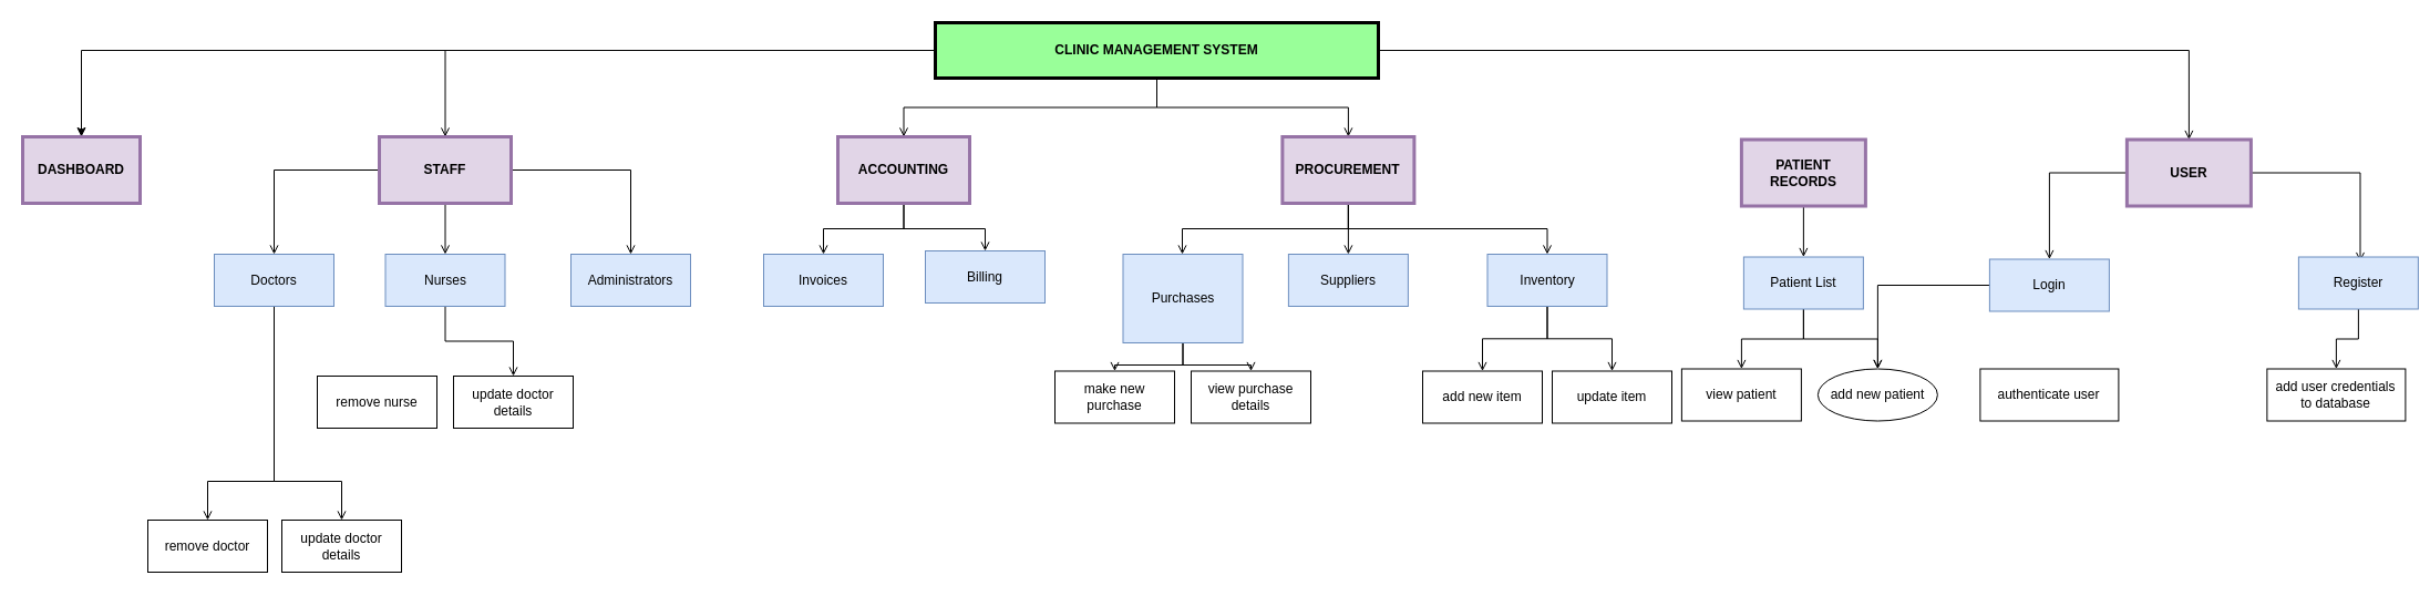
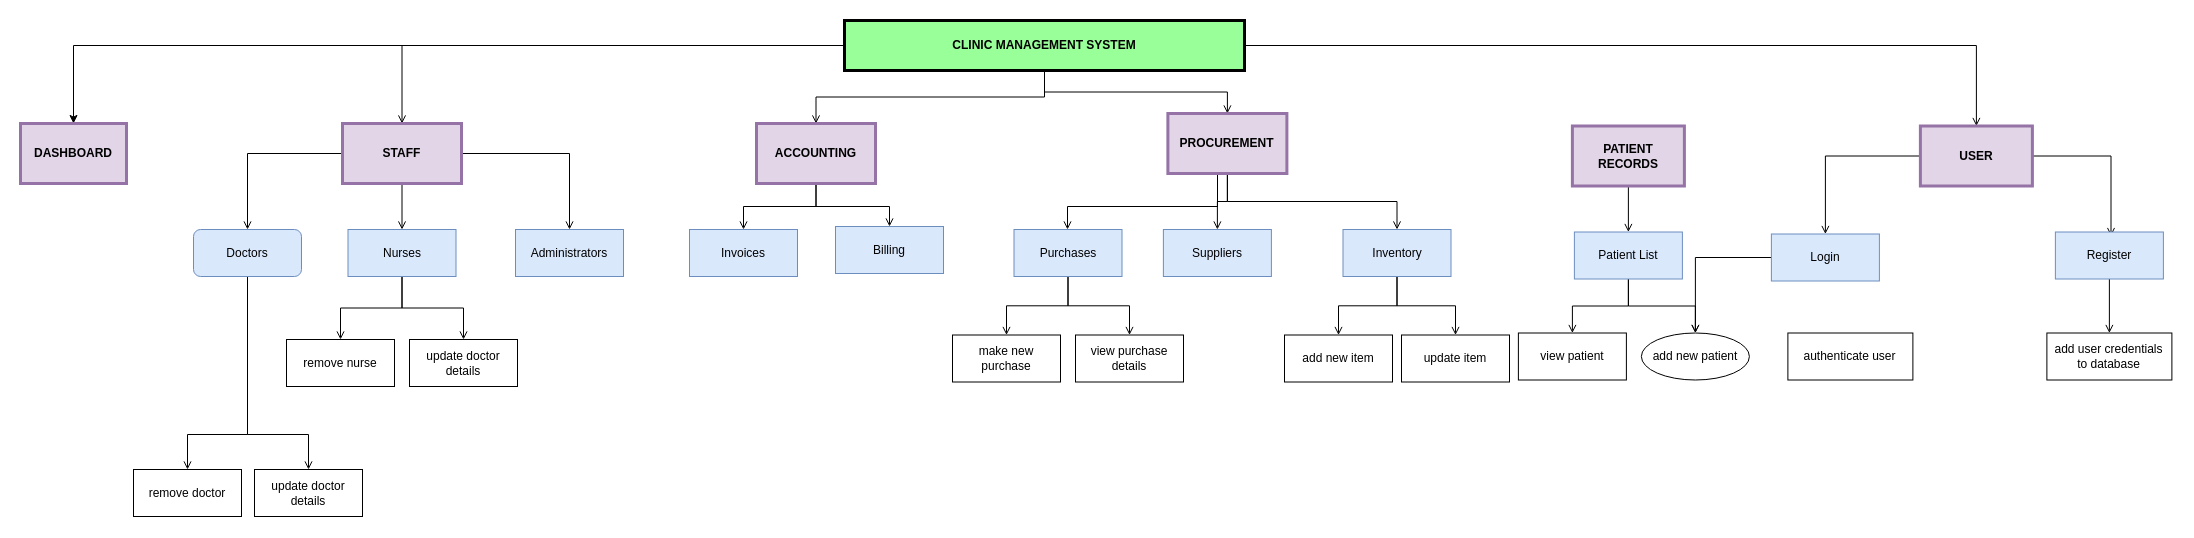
  <mxCell id="0" />
  <mxCell id="1" parent="0" />
  <mxCell id="2" style="edgeStyle=orthogonalEdgeStyle;rounded=0;orthogonalLoop=1;jettySize=auto;html=1;" parent="1" source="7" target="8" edge="1"><mxGeometry relative="1" as="geometry" /></mxCell>
  <mxCell id="3" style="edgeStyle=orthogonalEdgeStyle;rounded=0;orthogonalLoop=1;jettySize=auto;html=1;startArrow=none;startFill=0;endArrow=open;endFill=0;" parent="1" source="7" target="39" edge="1"><mxGeometry relative="1" as="geometry" /></mxCell>
  <mxCell id="4" style="edgeStyle=orthogonalEdgeStyle;rounded=0;orthogonalLoop=1;jettySize=auto;html=1;startArrow=none;startFill=0;endArrow=open;endFill=0;" edge="1" parent="1" source="7" target="25"><mxGeometry relative="1" as="geometry" /></mxCell>
  <mxCell id="5" style="edgeStyle=orthogonalEdgeStyle;rounded=0;orthogonalLoop=1;jettySize=auto;html=1;startArrow=none;startFill=0;endArrow=open;endFill=0;" edge="1" parent="1" source="7" target="11"><mxGeometry relative="1" as="geometry" /></mxCell>
  <mxCell id="6" style="edgeStyle=orthogonalEdgeStyle;rounded=0;orthogonalLoop=1;jettySize=auto;html=1;exitX=0.5;exitY=1;exitDx=0;exitDy=0;startArrow=none;startFill=0;endArrow=open;endFill=0;" edge="1" parent="1" source="7" target="29"><mxGeometry relative="1" as="geometry" /></mxCell>
  <mxCell id="7" value="CLINIC MANAGEMENT SYSTEM" style="shape=process;whiteSpace=wrap;align=center;verticalAlign=middle;size=0;fontStyle=1;strokeWidth=3;fillColor=#99FF99;" parent="1" vertex="1"><mxGeometry x="844" y="20" width="400" height="50" as="geometry" /></mxCell>
  <mxCell id="8" value="DASHBOARD" style="whiteSpace=wrap;align=center;verticalAlign=middle;fontStyle=1;strokeWidth=3;fillColor=#e1d5e7;strokeColor=#9673a6;" parent="1" vertex="1"><mxGeometry x="20" y="123" width="106" height="60" as="geometry" /></mxCell>
  <mxCell id="9" style="edgeStyle=orthogonalEdgeStyle;rounded=0;orthogonalLoop=1;jettySize=auto;html=1;entryX=0.5;entryY=0;entryDx=0;entryDy=0;startArrow=none;startFill=0;endArrow=open;endFill=0;" edge="1" parent="1" source="11" target="43"><mxGeometry relative="1" as="geometry" /></mxCell>
  <mxCell id="10" style="edgeStyle=orthogonalEdgeStyle;rounded=0;orthogonalLoop=1;jettySize=auto;html=1;exitX=0.5;exitY=1;exitDx=0;exitDy=0;startArrow=none;startFill=0;endArrow=open;endFill=0;" edge="1" parent="1" source="11" target="42"><mxGeometry relative="1" as="geometry"><Array as="points"><mxPoint x="816" y="206" /><mxPoint x="889" y="206" /></Array></mxGeometry></mxCell>
  <mxCell id="11" value="ACCOUNTING" style="whiteSpace=wrap;align=center;verticalAlign=middle;fontStyle=1;strokeWidth=3;fillColor=#e1d5e7;strokeColor=#9673a6;" parent="1" vertex="1"><mxGeometry x="756" y="123" width="119" height="60" as="geometry" /></mxCell>
  <mxCell id="12" style="edgeStyle=orthogonalEdgeStyle;rounded=0;orthogonalLoop=1;jettySize=auto;html=1;entryX=0.5;entryY=0;entryDx=0;entryDy=0;startArrow=none;startFill=0;endArrow=open;endFill=0;" edge="1" parent="1" source="13" target="49"><mxGeometry relative="1" as="geometry" /></mxCell>
  <mxCell id="13" value="PATIENT RECORDS" style="whiteSpace=wrap;align=center;verticalAlign=middle;fontStyle=1;strokeWidth=3;fillColor=#e1d5e7;strokeColor=#9673a6;" parent="1" vertex="1"><mxGeometry x="1571.89" y="125.5" width="112" height="60" as="geometry" /></mxCell>
  <mxCell id="14" style="edgeStyle=orthogonalEdgeStyle;rounded=0;orthogonalLoop=1;jettySize=auto;html=1;entryX=0.5;entryY=0;entryDx=0;entryDy=0;startArrow=none;startFill=0;endArrow=open;endFill=0;" edge="1" parent="1" source="16" target="52"><mxGeometry relative="1" as="geometry" /></mxCell>
  <mxCell id="15" style="edgeStyle=orthogonalEdgeStyle;rounded=0;orthogonalLoop=1;jettySize=auto;html=1;exitX=0.5;exitY=1;exitDx=0;exitDy=0;entryX=0.5;entryY=0;entryDx=0;entryDy=0;startArrow=none;startFill=0;endArrow=open;endFill=0;" edge="1" parent="1" source="16" target="53"><mxGeometry relative="1" as="geometry" /></mxCell>
  <mxCell id="16" value="Inventory" style="rounded=0;whiteSpace=wrap;html=1;fillColor=#dae8fc;strokeColor=#6c8ebf;" parent="1" vertex="1"><mxGeometry x="1342.5" y="229" width="108" height="47" as="geometry" /></mxCell>
  <mxCell id="17" value="Suppliers" style="rounded=0;whiteSpace=wrap;html=1;fillColor=#dae8fc;strokeColor=#6c8ebf;" parent="1" vertex="1"><mxGeometry x="1162.89" y="229" width="108" height="47" as="geometry" /></mxCell>
  <mxCell id="18" style="edgeStyle=orthogonalEdgeStyle;rounded=0;orthogonalLoop=1;jettySize=auto;html=1;exitX=0.5;exitY=1;exitDx=0;exitDy=0;startArrow=none;startFill=0;endArrow=open;endFill=0;" edge="1" parent="1" source="20" target="55"><mxGeometry relative="1" as="geometry" /></mxCell>
  <mxCell id="19" style="edgeStyle=orthogonalEdgeStyle;rounded=0;orthogonalLoop=1;jettySize=auto;html=1;startArrow=none;startFill=0;endArrow=open;endFill=0;" edge="1" parent="1" source="20" target="54"><mxGeometry relative="1" as="geometry" /></mxCell>
- <mxCell id="20" value="Purchases" style="rounded=0;whiteSpace=wrap;html=1;fillColor=#dae8fc;strokeColor=#6c8ebf;" parent="1" vertex="1"><mxGeometry x="1013.5" y="229" width="108" height="80" as="geometry" /></mxCell>
+ <mxCell id="20" value="Purchases" style="rounded=0;whiteSpace=wrap;html=1;fillColor=#dae8fc;strokeColor=#6c8ebf;" parent="1" vertex="1"><mxGeometry x="1013.5" y="229" width="108" height="47" as="geometry" /></mxCell>
  <mxCell id="21" value="view patient" style="rounded=0;whiteSpace=wrap;html=1;" parent="1" vertex="1"><mxGeometry x="1517.89" y="332.5" width="108" height="47" as="geometry" /></mxCell>
  <mxCell id="22" style="edgeStyle=orthogonalEdgeStyle;rounded=0;orthogonalLoop=1;jettySize=auto;html=1;entryX=0.5;entryY=0;entryDx=0;entryDy=0;startArrow=none;startFill=0;endArrow=open;endFill=0;" edge="1" parent="1" source="25" target="35"><mxGeometry relative="1" as="geometry" /></mxCell>
  <mxCell id="23" style="edgeStyle=orthogonalEdgeStyle;rounded=0;orthogonalLoop=1;jettySize=auto;html=1;startArrow=none;startFill=0;endArrow=open;endFill=0;" edge="1" parent="1" source="25" target="36"><mxGeometry relative="1" as="geometry" /></mxCell>
  <mxCell id="24" style="edgeStyle=orthogonalEdgeStyle;rounded=0;orthogonalLoop=1;jettySize=auto;html=1;startArrow=none;startFill=0;endArrow=open;endFill=0;" edge="1" parent="1" source="25" target="32"><mxGeometry relative="1" as="geometry" /></mxCell>
  <mxCell id="25" value="STAFF" style="whiteSpace=wrap;align=center;verticalAlign=middle;fontStyle=1;strokeWidth=3;fillColor=#e1d5e7;strokeColor=#9673a6;" parent="1" vertex="1"><mxGeometry x="342" y="123" width="119" height="60" as="geometry" /></mxCell>
  <mxCell id="26" style="edgeStyle=orthogonalEdgeStyle;rounded=0;orthogonalLoop=1;jettySize=auto;html=1;entryX=0.5;entryY=0;entryDx=0;entryDy=0;startArrow=none;startFill=0;endArrow=open;endFill=0;" edge="1" parent="1" source="29" target="17"><mxGeometry relative="1" as="geometry" /></mxCell>
  <mxCell id="27" style="edgeStyle=orthogonalEdgeStyle;rounded=0;orthogonalLoop=1;jettySize=auto;html=1;exitX=0.5;exitY=1;exitDx=0;exitDy=0;entryX=0.5;entryY=0;entryDx=0;entryDy=0;startArrow=none;startFill=0;endArrow=open;endFill=0;" edge="1" parent="1" source="29" target="16"><mxGeometry relative="1" as="geometry" /></mxCell>
  <mxCell id="28" style="edgeStyle=orthogonalEdgeStyle;rounded=0;orthogonalLoop=1;jettySize=auto;html=1;startArrow=none;startFill=0;endArrow=open;endFill=0;" edge="1" parent="1" source="29" target="20"><mxGeometry relative="1" as="geometry"><Array as="points"><mxPoint x="1217" y="206" /><mxPoint x="1067" y="206" /></Array></mxGeometry></mxCell>
- <mxCell id="29" value="PROCUREMENT" style="whiteSpace=wrap;align=center;verticalAlign=middle;fontStyle=1;strokeWidth=3;fillColor=#e1d5e7;strokeColor=#9673a6;" parent="1" vertex="1"><mxGeometry x="1157.39" y="123" width="119" height="60" as="geometry" /></mxCell>
+ <mxCell id="29" value="PROCUREMENT" style="whiteSpace=wrap;align=center;verticalAlign=middle;fontStyle=1;strokeWidth=3;fillColor=#e1d5e7;strokeColor=#9673a6;" parent="1" vertex="1"><mxGeometry x="1167.39" y="113" width="119" height="60" as="geometry" /></mxCell>
  <mxCell id="30" style="edgeStyle=orthogonalEdgeStyle;rounded=0;orthogonalLoop=1;jettySize=auto;html=1;entryX=0.5;entryY=0;entryDx=0;entryDy=0;startArrow=none;startFill=0;endArrow=open;endFill=0;" edge="1" parent="1" source="32" target="56"><mxGeometry relative="1" as="geometry"><Array as="points"><mxPoint x="247" y="434" /><mxPoint x="187" y="434" /></Array></mxGeometry></mxCell>
  <mxCell id="31" style="edgeStyle=orthogonalEdgeStyle;rounded=0;orthogonalLoop=1;jettySize=auto;html=1;startArrow=none;startFill=0;endArrow=open;endFill=0;" edge="1" parent="1" source="32" target="57"><mxGeometry relative="1" as="geometry"><Array as="points"><mxPoint x="247" y="434" /><mxPoint x="308" y="434" /></Array></mxGeometry></mxCell>
- <mxCell id="32" value="Doctors" style="rounded=0;whiteSpace=wrap;html=1;fillColor=#dae8fc;strokeColor=#6c8ebf;" parent="1" vertex="1"><mxGeometry x="193" y="229" width="108" height="47" as="geometry" /></mxCell>
+ <mxCell id="32" value="Doctors" style="whiteSpace=wrap;html=1;fillColor=#dae8fc;strokeColor=#6c8ebf;rounded=1;" parent="1" vertex="1"><mxGeometry x="193" y="229" width="108" height="47" as="geometry" /></mxCell>
+ <mxCell id="33" style="edgeStyle=orthogonalEdgeStyle;rounded=0;orthogonalLoop=1;jettySize=auto;html=1;startArrow=none;startFill=0;endArrow=open;endFill=0;" edge="1" parent="1" source="35" target="58"><mxGeometry relative="1" as="geometry" /></mxCell>
  <mxCell id="34" style="edgeStyle=orthogonalEdgeStyle;rounded=0;orthogonalLoop=1;jettySize=auto;html=1;exitX=0.5;exitY=1;exitDx=0;exitDy=0;startArrow=none;startFill=0;endArrow=open;endFill=0;" edge="1" parent="1" source="35" target="59"><mxGeometry relative="1" as="geometry" /></mxCell>
  <mxCell id="35" value="Nurses" style="rounded=0;whiteSpace=wrap;html=1;fillColor=#dae8fc;strokeColor=#6c8ebf;" parent="1" vertex="1"><mxGeometry x="347.5" y="229" width="108" height="47" as="geometry" /></mxCell>
  <mxCell id="36" value="Administrators" style="rounded=0;whiteSpace=wrap;html=1;fillColor=#dae8fc;strokeColor=#6c8ebf;" parent="1" vertex="1"><mxGeometry x="515" y="229" width="108" height="47" as="geometry" /></mxCell>
  <mxCell id="37" style="edgeStyle=orthogonalEdgeStyle;rounded=0;orthogonalLoop=1;jettySize=auto;html=1;startArrow=none;startFill=0;endArrow=open;endFill=0;" edge="1" parent="1" source="39" target="41"><mxGeometry relative="1" as="geometry" /></mxCell>
  <mxCell id="38" style="edgeStyle=orthogonalEdgeStyle;rounded=0;orthogonalLoop=1;jettySize=auto;html=1;entryX=0.515;entryY=0.086;entryDx=0;entryDy=0;entryPerimeter=0;startArrow=none;startFill=0;endArrow=open;endFill=0;" edge="1" parent="1" source="39" target="45"><mxGeometry relative="1" as="geometry" /></mxCell>
  <mxCell id="39" value="USER" style="whiteSpace=wrap;align=center;verticalAlign=middle;fontStyle=1;strokeWidth=3;fillColor=#e1d5e7;strokeColor=#9673a6;" parent="1" vertex="1"><mxGeometry x="1919.89" y="125.5" width="112" height="60" as="geometry" /></mxCell>
  <mxCell id="40" value="" style="edgeStyle=orthogonalEdgeStyle;rounded=0;orthogonalLoop=1;jettySize=auto;html=1;startArrow=none;startFill=0;endArrow=open;endFill=0;" edge="1" parent="1" source="41" target="50"><mxGeometry relative="1" as="geometry" /></mxCell>
- <mxCell id="41" value="Login" style="rounded=0;whiteSpace=wrap;html=1;fillColor=#dae8fc;strokeColor=#6c8ebf;" parent="1" vertex="1"><mxGeometry x="1795.89" y="233.5" width="108" height="47" as="geometry" /></mxCell>
+ <mxCell id="41" value="Login" style="rounded=0;whiteSpace=wrap;html=1;fillColor=#dae8fc;strokeColor=#6c8ebf;" parent="1" vertex="1"><mxGeometry x="1770.89" y="233.5" width="108" height="47" as="geometry" /></mxCell>
  <mxCell id="42" value="Billing" style="rounded=0;whiteSpace=wrap;html=1;fillColor=#dae8fc;strokeColor=#6c8ebf;" vertex="1" parent="1"><mxGeometry x="835" y="226" width="108" height="47" as="geometry" /></mxCell>
  <mxCell id="43" value="Invoices" style="rounded=0;whiteSpace=wrap;html=1;fillColor=#dae8fc;strokeColor=#6c8ebf;" vertex="1" parent="1"><mxGeometry x="689" y="229" width="108" height="47" as="geometry" /></mxCell>
  <mxCell id="44" style="edgeStyle=orthogonalEdgeStyle;rounded=0;orthogonalLoop=1;jettySize=auto;html=1;startArrow=none;startFill=0;endArrow=open;endFill=0;" edge="1" parent="1" source="45" target="51"><mxGeometry relative="1" as="geometry" /></mxCell>
- <mxCell id="45" value="Register" style="rounded=0;whiteSpace=wrap;html=1;fillColor=#dae8fc;strokeColor=#6c8ebf;" vertex="1" parent="1"><mxGeometry x="2074.89" y="231.5" width="108" height="47" as="geometry" /></mxCell>
+ <mxCell id="45" value="Register" style="rounded=0;whiteSpace=wrap;html=1;fillColor=#dae8fc;strokeColor=#6c8ebf;" vertex="1" parent="1"><mxGeometry x="2054.89" y="231.5" width="108" height="47" as="geometry" /></mxCell>
  <mxCell id="46" value="authenticate user" style="rounded=0;whiteSpace=wrap;html=1;" vertex="1" parent="1"><mxGeometry x="1787.39" y="332.5" width="125" height="47" as="geometry" /></mxCell>
  <mxCell id="47" style="edgeStyle=orthogonalEdgeStyle;rounded=0;orthogonalLoop=1;jettySize=auto;html=1;startArrow=none;startFill=0;endArrow=open;endFill=0;exitX=0.5;exitY=1;exitDx=0;exitDy=0;" edge="1" parent="1" source="49" target="50"><mxGeometry relative="1" as="geometry" /></mxCell>
  <mxCell id="48" style="edgeStyle=orthogonalEdgeStyle;rounded=0;orthogonalLoop=1;jettySize=auto;html=1;startArrow=none;startFill=0;endArrow=open;endFill=0;" edge="1" parent="1" source="49" target="21"><mxGeometry relative="1" as="geometry" /></mxCell>
  <mxCell id="49" value="Patient List" style="rounded=0;whiteSpace=wrap;html=1;fillColor=#dae8fc;strokeColor=#6c8ebf;" vertex="1" parent="1"><mxGeometry x="1573.89" y="231.5" width="108" height="47" as="geometry" /></mxCell>
  <mxCell id="50" value="add new patient" style="ellipse;whiteSpace=wrap;html=1;" vertex="1" parent="1"><mxGeometry x="1640.89" y="332.5" width="108" height="47" as="geometry" /></mxCell>
  <mxCell id="51" value="add user credentials&lt;br&gt;to database" style="rounded=0;whiteSpace=wrap;html=1;" vertex="1" parent="1"><mxGeometry x="2046.39" y="332.5" width="125" height="47" as="geometry" /></mxCell>
  <mxCell id="52" value="add new item" style="rounded=0;whiteSpace=wrap;html=1;" vertex="1" parent="1"><mxGeometry x="1284" y="334.5" width="108" height="47" as="geometry" /></mxCell>
  <mxCell id="53" value="update item" style="rounded=0;whiteSpace=wrap;html=1;" vertex="1" parent="1"><mxGeometry x="1401" y="334.5" width="108" height="47" as="geometry" /></mxCell>
  <mxCell id="54" value="make new purchase" style="rounded=0;whiteSpace=wrap;html=1;" vertex="1" parent="1"><mxGeometry x="952" y="334.5" width="108" height="47" as="geometry" /></mxCell>
  <mxCell id="55" value="view purchase details" style="rounded=0;whiteSpace=wrap;html=1;" vertex="1" parent="1"><mxGeometry x="1075" y="334.5" width="108" height="47" as="geometry" /></mxCell>
  <mxCell id="56" value="remove doctor" style="rounded=0;whiteSpace=wrap;html=1;" vertex="1" parent="1"><mxGeometry x="133" y="469" width="108" height="47" as="geometry" /></mxCell>
  <mxCell id="57" value="update doctor details" style="rounded=0;whiteSpace=wrap;html=1;" vertex="1" parent="1"><mxGeometry x="254" y="469" width="108" height="47" as="geometry" /></mxCell>
  <mxCell id="58" value="remove nurse" style="rounded=0;whiteSpace=wrap;html=1;" vertex="1" parent="1"><mxGeometry x="286" y="339" width="108" height="47" as="geometry" /></mxCell>
  <mxCell id="59" value="update doctor details" style="rounded=0;whiteSpace=wrap;html=1;" vertex="1" parent="1"><mxGeometry x="409" y="339" width="108" height="47" as="geometry" /></mxCell>
